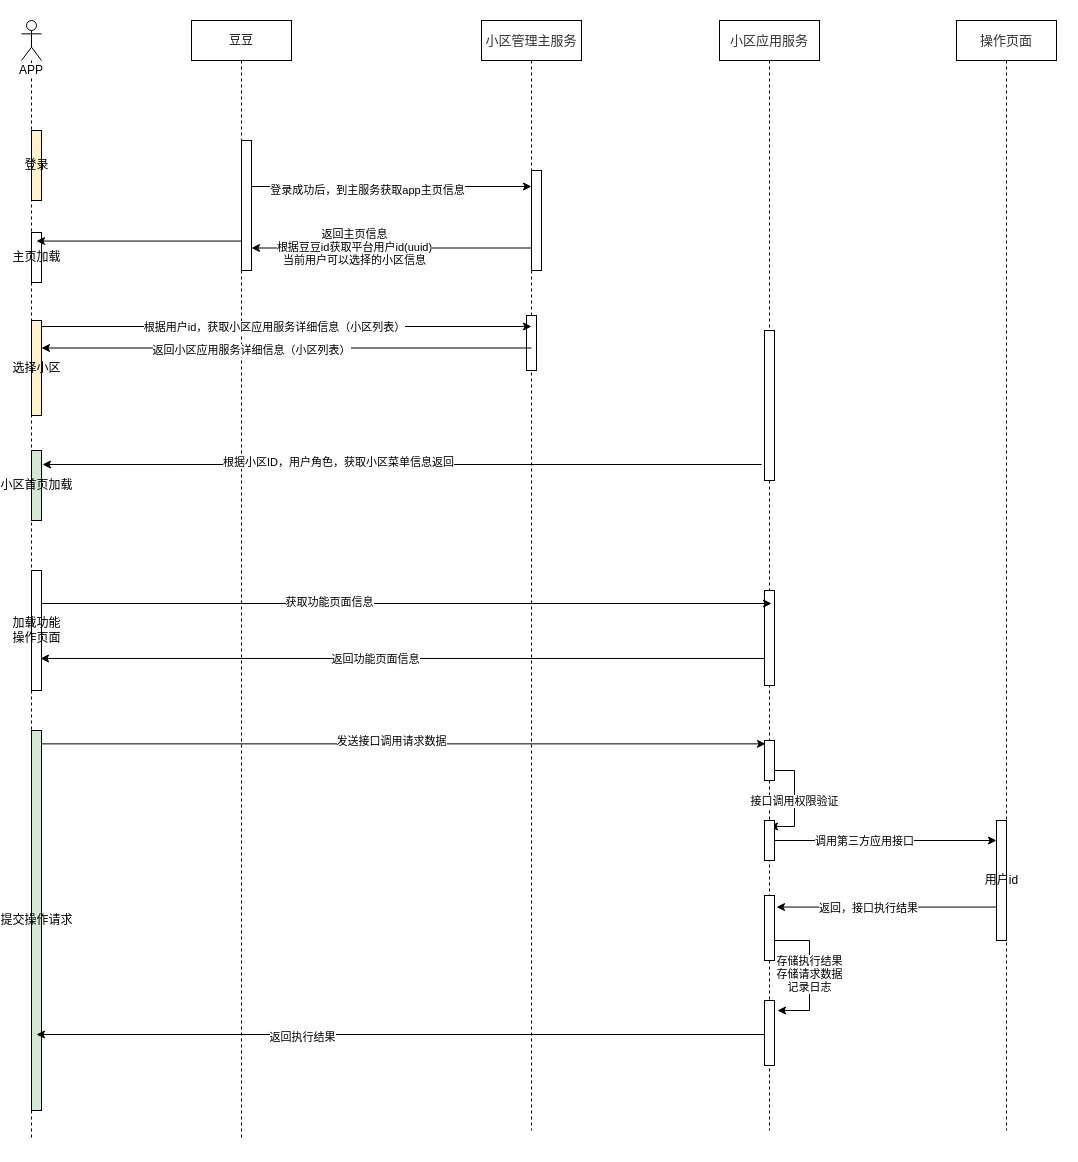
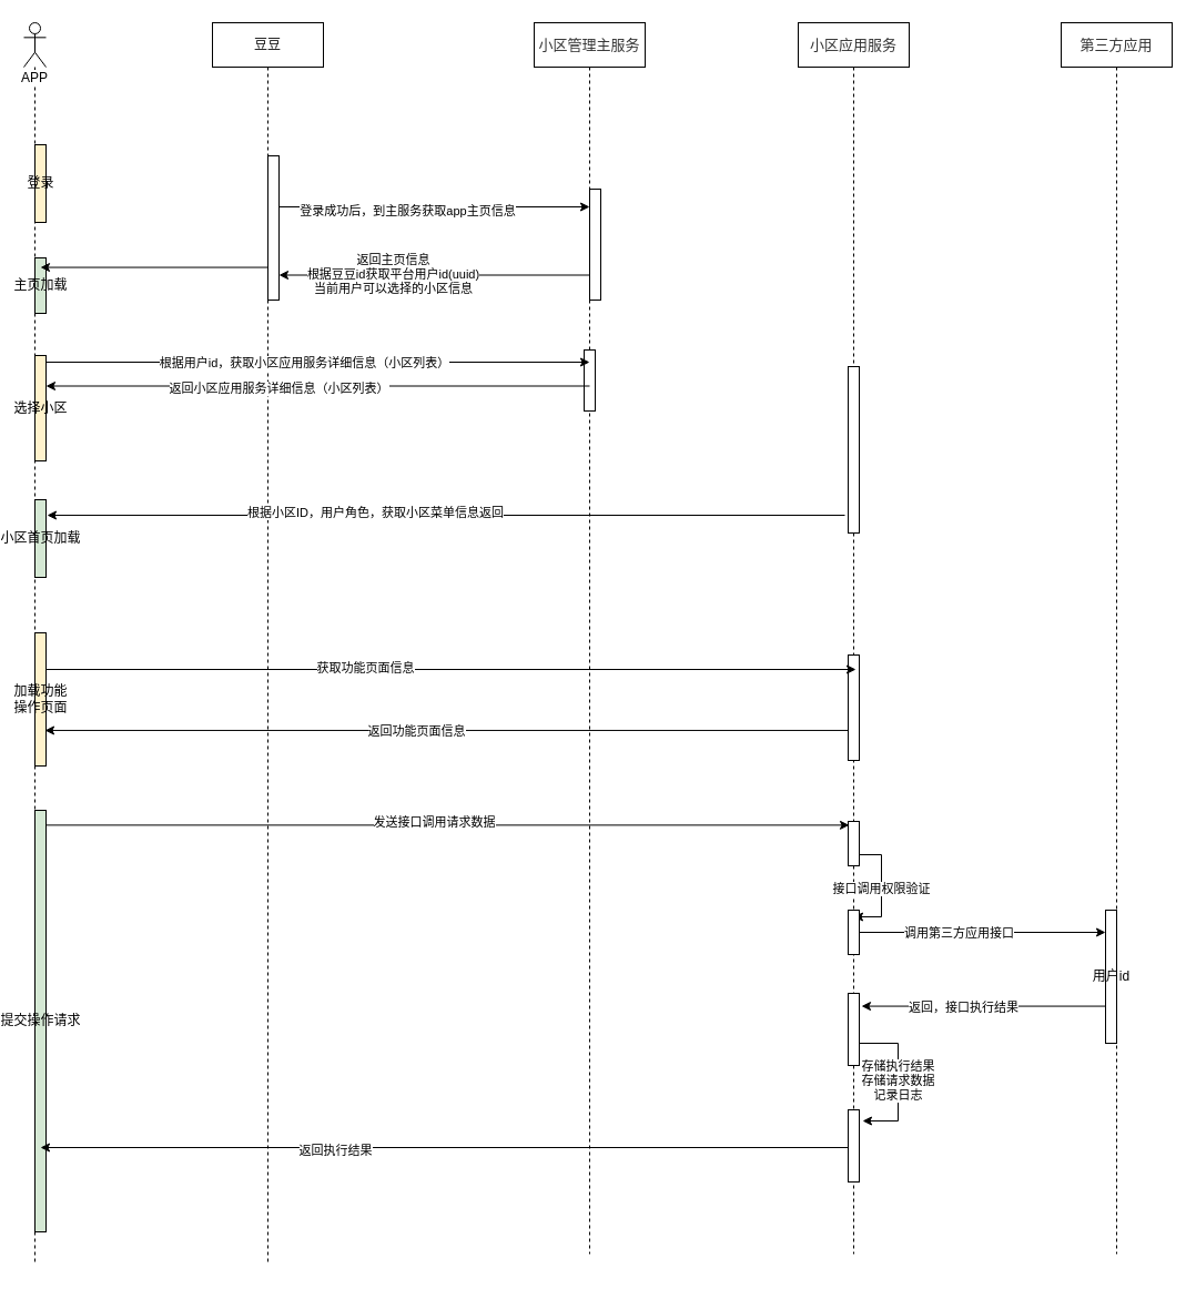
  <mxCell id="0" />
  <mxCell id="1" parent="0" />
  <mxCell id="2" value="&lt;span style=&quot;color: rgb(50 , 50 , 50) ; font-size: 13px ; background-color: rgba(255 , 255 , 255 , 0.01)&quot;&gt;小区管理主服务&lt;/span&gt;" style="shape=umlLifeline;perimeter=lifelinePerimeter;whiteSpace=wrap;html=1;container=1;collapsible=0;recursiveResize=0;outlineConnect=0;" parent="1" vertex="1"><mxGeometry x="480" y="20" width="100" height="1110" as="geometry" /></mxCell>
  <mxCell id="3" value="" style="html=1;points=[];perimeter=orthogonalPerimeter;" parent="2" vertex="1"><mxGeometry x="50" y="150" width="10" height="100" as="geometry" /></mxCell>
  <mxCell id="4" value="" style="html=1;points=[];perimeter=orthogonalPerimeter;" parent="2" vertex="1"><mxGeometry x="45" y="295" width="10" height="55" as="geometry" /></mxCell>
  <mxCell id="5" value="APP" style="shape=umlLifeline;participant=umlActor;perimeter=lifelinePerimeter;whiteSpace=wrap;html=1;container=1;collapsible=0;recursiveResize=0;verticalAlign=top;spacingTop=36;labelBackgroundColor=#ffffff;outlineConnect=0;" parent="1" vertex="1"><mxGeometry x="20" y="20" width="20" height="1120" as="geometry" /></mxCell>
  <mxCell id="6" value="登录" style="html=1;points=[];perimeter=orthogonalPerimeter;fillColor=#fff2cc;" parent="5" vertex="1"><mxGeometry x="10" y="110" width="10" height="70" as="geometry" /></mxCell>
- <mxCell id="7" value="主页加载" style="html=1;points=[];perimeter=orthogonalPerimeter;" parent="5" vertex="1"><mxGeometry x="10" y="212" width="10" height="50" as="geometry" /></mxCell>
- <mxCell id="8" value="加载功能&lt;br&gt;操作页面" style="html=1;points=[];perimeter=orthogonalPerimeter;" parent="5" vertex="1"><mxGeometry x="10" y="550" width="10" height="120" as="geometry" /></mxCell>
+ <mxCell id="7" value="主页加载" style="html=1;points=[];perimeter=orthogonalPerimeter;fillColor=#d5e8d4;" parent="5" vertex="1"><mxGeometry x="10" y="212" width="10" height="50" as="geometry" /></mxCell>
+ <mxCell id="8" value="加载功能&lt;br&gt;操作页面" style="html=1;points=[];perimeter=orthogonalPerimeter;fillColor=#fff2cc;" parent="5" vertex="1"><mxGeometry x="10" y="550" width="10" height="120" as="geometry" /></mxCell>
  <mxCell id="9" value="提交操作请求" style="html=1;points=[];perimeter=orthogonalPerimeter;fillColor=#d5e8d4;" parent="5" vertex="1"><mxGeometry x="10" y="710" width="10" height="380" as="geometry" /></mxCell>
  <mxCell id="10" value="豆豆" style="shape=umlLifeline;perimeter=lifelinePerimeter;whiteSpace=wrap;html=1;container=1;collapsible=0;recursiveResize=0;outlineConnect=0;" parent="1" vertex="1"><mxGeometry x="190" y="20" width="100" height="1120" as="geometry" /></mxCell>
  <mxCell id="11" value="" style="html=1;points=[];perimeter=orthogonalPerimeter;" parent="10" vertex="1"><mxGeometry x="50" y="120" width="10" height="130" as="geometry" /></mxCell>
  <mxCell id="12" value="&lt;span style=&quot;color: rgb(50 , 50 , 50) ; font-size: 13px ; background-color: rgba(255 , 255 , 255 , 0.01)&quot;&gt;小区应用服务&lt;/span&gt;" style="shape=umlLifeline;perimeter=lifelinePerimeter;whiteSpace=wrap;html=1;container=1;collapsible=0;recursiveResize=0;outlineConnect=0;" parent="1" vertex="1"><mxGeometry x="718" y="20" width="100" height="1110" as="geometry" /></mxCell>
  <mxCell id="13" value="" style="html=1;points=[];perimeter=orthogonalPerimeter;" parent="12" vertex="1"><mxGeometry x="45" y="310" width="10" height="150" as="geometry" /></mxCell>
  <mxCell id="14" value="" style="html=1;points=[];perimeter=orthogonalPerimeter;" parent="12" vertex="1"><mxGeometry x="45" y="570" width="10" height="95" as="geometry" /></mxCell>
  <mxCell id="15" value="接口调用权限验证" style="edgeStyle=orthogonalEdgeStyle;rounded=0;orthogonalLoop=1;jettySize=auto;html=1;entryX=0.5;entryY=0.15;entryDx=0;entryDy=0;entryPerimeter=0;" parent="12" source="16" target="17" edge="1"><mxGeometry relative="1" as="geometry"><Array as="points"><mxPoint x="75" y="750" /><mxPoint x="75" y="806" /></Array></mxGeometry></mxCell>
  <mxCell id="16" value="" style="html=1;points=[];perimeter=orthogonalPerimeter;" parent="12" vertex="1"><mxGeometry x="45" y="720" width="10" height="40" as="geometry" /></mxCell>
  <mxCell id="17" value="" style="html=1;points=[];perimeter=orthogonalPerimeter;" parent="12" vertex="1"><mxGeometry x="45" y="800" width="10" height="40" as="geometry" /></mxCell>
  <mxCell id="18" value="" style="html=1;points=[];perimeter=orthogonalPerimeter;" parent="12" vertex="1"><mxGeometry x="45" y="875" width="10" height="65" as="geometry" /></mxCell>
  <mxCell id="19" value="" style="html=1;points=[];perimeter=orthogonalPerimeter;" parent="12" vertex="1"><mxGeometry x="45" y="980" width="10" height="65" as="geometry" /></mxCell>
  <mxCell id="20" value="存储执行结果&lt;br&gt;存储请求数据&lt;br&gt;记录日志" style="edgeStyle=orthogonalEdgeStyle;rounded=0;orthogonalLoop=1;jettySize=auto;html=1;" parent="12" source="18" edge="1"><mxGeometry relative="1" as="geometry"><mxPoint x="58" y="990" as="targetPoint" /><Array as="points"><mxPoint x="90" y="920" /><mxPoint x="90" y="990" /><mxPoint x="58" y="990" /></Array></mxGeometry></mxCell>
  <mxCell id="21" style="edgeStyle=none;rounded=0;orthogonalLoop=1;jettySize=auto;html=1;" parent="1" edge="1"><mxGeometry relative="1" as="geometry"><mxPoint x="250" y="186" as="sourcePoint" /><mxPoint x="530" y="186" as="targetPoint" /></mxGeometry></mxCell>
  <mxCell id="22" value="登录成功后，到主服务获取app主页信息" style="edgeLabel;html=1;align=center;verticalAlign=middle;resizable=0;points=[];" parent="21" vertex="1" connectable="0"><mxGeometry x="-0.179" y="-3" relative="1" as="geometry"><mxPoint as="offset" /></mxGeometry></mxCell>
  <mxCell id="23" value="选择小区" style="html=1;points=[];perimeter=orthogonalPerimeter;fillColor=#fff2cc;" parent="1" vertex="1"><mxGeometry x="30" y="320" width="10" height="95" as="geometry" /></mxCell>
  <mxCell id="24" value="小区首页加载" style="html=1;points=[];perimeter=orthogonalPerimeter;fillColor=#d5e8d4;" parent="1" vertex="1"><mxGeometry x="30" y="450" width="10" height="70" as="geometry" /></mxCell>
  <mxCell id="25" style="edgeStyle=none;rounded=0;orthogonalLoop=1;jettySize=auto;html=1;entryX=1;entryY=0.827;entryDx=0;entryDy=0;entryPerimeter=0;" parent="1" source="3" target="11" edge="1"><mxGeometry relative="1" as="geometry" /></mxCell>
  <mxCell id="26" value="返回主页信息&lt;br&gt;根据豆豆id获取平台用户id(uuid)&lt;br&gt;当前用户可以选择的小区信息&lt;br&gt;" style="edgeLabel;html=1;align=center;verticalAlign=middle;resizable=0;points=[];" parent="25" vertex="1" connectable="0"><mxGeometry x="0.271" y="-1" relative="1" as="geometry"><mxPoint as="offset" /></mxGeometry></mxCell>
  <mxCell id="27" style="edgeStyle=none;rounded=0;orthogonalLoop=1;jettySize=auto;html=1;entryX=0.5;entryY=0.171;entryDx=0;entryDy=0;entryPerimeter=0;" parent="1" source="11" target="7" edge="1"><mxGeometry relative="1" as="geometry" /></mxCell>
- <mxCell id="28" value="&lt;font color=&quot;#323232&quot;&gt;&lt;span style=&quot;font-size: 13px ; background-color: rgba(255 , 255 , 255 , 0.01)&quot;&gt;操作页面&lt;/span&gt;&lt;/font&gt;" style="shape=umlLifeline;perimeter=lifelinePerimeter;whiteSpace=wrap;html=1;container=1;collapsible=0;recursiveResize=0;outlineConnect=0;" parent="1" vertex="1"><mxGeometry x="955" y="20" width="100" height="1110" as="geometry" /></mxCell>
+ <mxCell id="28" value="&lt;font color=&quot;#323232&quot;&gt;&lt;span style=&quot;font-size: 13px ; background-color: rgba(255 , 255 , 255 , 0.01)&quot;&gt;第三方应用&lt;/span&gt;&lt;/font&gt;" style="shape=umlLifeline;perimeter=lifelinePerimeter;whiteSpace=wrap;html=1;container=1;collapsible=0;recursiveResize=0;outlineConnect=0;" parent="1" vertex="1"><mxGeometry x="955" y="20" width="100" height="1110" as="geometry" /></mxCell>
  <mxCell id="29" value="用户id" style="html=1;points=[];perimeter=orthogonalPerimeter;" parent="28" vertex="1"><mxGeometry x="40" y="800" width="10" height="120" as="geometry" /></mxCell>
  <mxCell id="30" style="edgeStyle=none;rounded=0;orthogonalLoop=1;jettySize=auto;html=1;entryX=1.1;entryY=0.686;entryDx=0;entryDy=0;entryPerimeter=0;" parent="1" edge="1"><mxGeometry relative="1" as="geometry"><mxPoint x="760" y="464" as="sourcePoint" /><mxPoint x="41" y="464.02" as="targetPoint" /></mxGeometry></mxCell>
  <mxCell id="31" value="根据小区ID，用户角色，获取小区菜单信息返回" style="edgeLabel;html=1;align=center;verticalAlign=middle;resizable=0;points=[];" parent="30" vertex="1" connectable="0"><mxGeometry x="0.178" y="-3" relative="1" as="geometry"><mxPoint as="offset" /></mxGeometry></mxCell>
  <mxCell id="32" style="edgeStyle=none;rounded=0;orthogonalLoop=1;jettySize=auto;html=1;" parent="1" edge="1"><mxGeometry relative="1" as="geometry"><mxPoint x="40" y="603" as="sourcePoint" /><mxPoint x="770" y="603" as="targetPoint" /></mxGeometry></mxCell>
  <mxCell id="33" value="获取功能页面信息" style="edgeLabel;html=1;align=center;verticalAlign=middle;resizable=0;points=[];" parent="32" vertex="1" connectable="0"><mxGeometry x="-0.215" y="2" relative="1" as="geometry"><mxPoint as="offset" /></mxGeometry></mxCell>
  <mxCell id="34" style="edgeStyle=none;rounded=0;orthogonalLoop=1;jettySize=auto;html=1;entryX=0.9;entryY=0.733;entryDx=0;entryDy=0;entryPerimeter=0;" parent="1" source="14" target="8" edge="1"><mxGeometry relative="1" as="geometry" /></mxCell>
  <mxCell id="35" value="返回功能页面信息" style="edgeLabel;html=1;align=center;verticalAlign=middle;resizable=0;points=[];" parent="34" vertex="1" connectable="0"><mxGeometry x="0.078" y="1" relative="1" as="geometry"><mxPoint as="offset" /></mxGeometry></mxCell>
  <mxCell id="36" style="edgeStyle=none;rounded=0;orthogonalLoop=1;jettySize=auto;html=1;entryX=0.1;entryY=0.084;entryDx=0;entryDy=0;entryPerimeter=0;" parent="1" source="9" target="16" edge="1"><mxGeometry relative="1" as="geometry" /></mxCell>
  <mxCell id="37" value="发送接口调用请求数据" style="edgeLabel;html=1;align=center;verticalAlign=middle;resizable=0;points=[];" parent="36" vertex="1" connectable="0"><mxGeometry x="-0.037" y="3" relative="1" as="geometry"><mxPoint as="offset" /></mxGeometry></mxCell>
  <mxCell id="38" style="edgeStyle=none;rounded=0;orthogonalLoop=1;jettySize=auto;html=1;" parent="1" source="17" target="29" edge="1"><mxGeometry relative="1" as="geometry" /></mxCell>
  <mxCell id="39" value="调用第三方应用接口" style="edgeLabel;html=1;align=center;verticalAlign=middle;resizable=0;points=[];" parent="38" vertex="1" connectable="0"><mxGeometry x="-0.2" relative="1" as="geometry"><mxPoint as="offset" /></mxGeometry></mxCell>
  <mxCell id="40" style="edgeStyle=none;rounded=0;orthogonalLoop=1;jettySize=auto;html=1;entryX=1.2;entryY=0.178;entryDx=0;entryDy=0;entryPerimeter=0;" parent="1" source="29" target="18" edge="1"><mxGeometry relative="1" as="geometry" /></mxCell>
  <mxCell id="41" value="返回，接口执行结果" style="edgeLabel;html=1;align=center;verticalAlign=middle;resizable=0;points=[];" parent="40" vertex="1" connectable="0"><mxGeometry x="0.175" y="1" relative="1" as="geometry"><mxPoint as="offset" /></mxGeometry></mxCell>
  <mxCell id="42" style="edgeStyle=none;rounded=0;orthogonalLoop=1;jettySize=auto;html=1;" parent="1" source="19" edge="1"><mxGeometry relative="1" as="geometry"><mxPoint x="35" y="1034" as="targetPoint" /></mxGeometry></mxCell>
  <mxCell id="43" value="返回执行结果" style="edgeLabel;html=1;align=center;verticalAlign=middle;resizable=0;points=[];" parent="42" vertex="1" connectable="0"><mxGeometry x="0.273" y="2" relative="1" as="geometry"><mxPoint as="offset" /></mxGeometry></mxCell>
  <mxCell id="44" style="edgeStyle=none;rounded=0;orthogonalLoop=1;jettySize=auto;html=1;entryX=0.5;entryY=0.2;entryDx=0;entryDy=0;entryPerimeter=0;" parent="1" source="23" target="4" edge="1"><mxGeometry relative="1" as="geometry"><mxPoint x="810" y="360" as="targetPoint" /><Array as="points" /><mxPoint x="40" y="360" as="sourcePoint" /></mxGeometry></mxCell>
  <mxCell id="45" value="根据用户id，获取小区应用服务详细信息（小区列表）" style="edgeLabel;html=1;align=center;verticalAlign=middle;resizable=0;points=[];" parent="44" vertex="1" connectable="0"><mxGeometry x="-0.054" relative="1" as="geometry"><mxPoint as="offset" /></mxGeometry></mxCell>
  <mxCell id="46" style="edgeStyle=none;rounded=0;orthogonalLoop=1;jettySize=auto;html=1;exitX=0.5;exitY=0.591;exitDx=0;exitDy=0;exitPerimeter=0;" parent="1" edge="1" source="4"><mxGeometry relative="1" as="geometry"><mxPoint x="520" y="348" as="sourcePoint" /><mxPoint x="40" y="347.5" as="targetPoint" /></mxGeometry></mxCell>
  <mxCell id="47" value="返回小区应用服务详细信息（小区列表）" style="edgeLabel;html=1;align=center;verticalAlign=middle;resizable=0;points=[];" parent="46" vertex="1" connectable="0"><mxGeometry x="0.142" y="2" relative="1" as="geometry"><mxPoint as="offset" /></mxGeometry></mxCell>
